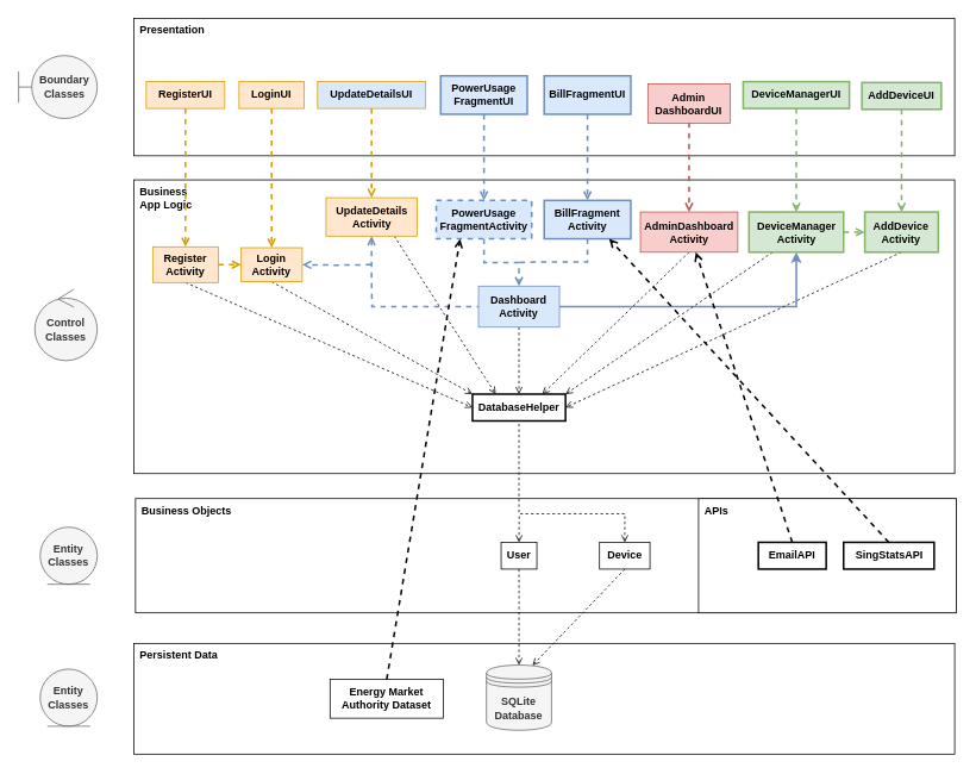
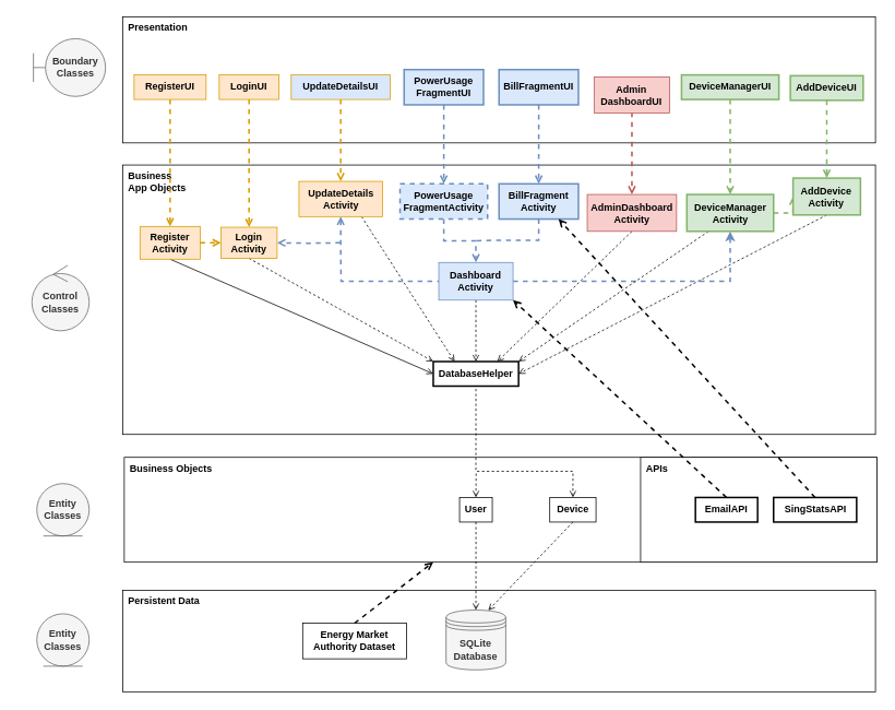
  <mxCell id="0" />
  <mxCell id="1" parent="0" />
- <mxCell id="2" value="Business &lt;br&gt;App Logic" style="rounded=0;whiteSpace=wrap;html=1;align=left;verticalAlign=top;spacingLeft=5;fontStyle=1" vertex="1" parent="1"><mxGeometry x="149" y="201" width="920" height="329" as="geometry" /></mxCell>
+ <mxCell id="2" value="Business &lt;br&gt;App Objects" style="rounded=0;whiteSpace=wrap;html=1;align=left;verticalAlign=top;spacingLeft=5;fontStyle=1" vertex="1" parent="1"><mxGeometry x="149" y="201" width="920" height="329" as="geometry" /></mxCell>
  <mxCell id="3" value="Persistent Data" style="rounded=0;whiteSpace=wrap;html=1;align=left;verticalAlign=top;spacingLeft=5;fontStyle=1" vertex="1" parent="1"><mxGeometry x="149" y="720.25" width="920" height="124" as="geometry" /></mxCell>
  <mxCell id="4" value="Presentation" style="rounded=0;whiteSpace=wrap;html=1;align=left;verticalAlign=top;spacingLeft=5;fontStyle=1" vertex="1" parent="1"><mxGeometry x="149" y="20" width="920" height="154" as="geometry" /></mxCell>
  <mxCell id="5" value="Business Objects" style="rounded=0;whiteSpace=wrap;html=1;align=left;verticalAlign=top;spacingLeft=5;fontStyle=1" vertex="1" parent="1"><mxGeometry x="151" y="558" width="920" height="128" as="geometry" /></mxCell>
  <mxCell id="6" value="&lt;span style=&quot;&quot;&gt;&lt;b&gt;SQLite&lt;br&gt;Database&lt;/b&gt;&lt;/span&gt;" style="shape=datastore;whiteSpace=wrap;html=1;aspect=fixed;fontStyle=0;fillColor=#f5f5f5;fontColor=#333333;strokeColor=#666666;" vertex="1" parent="1"><mxGeometry x="544.25" y="744.5" width="73" height="73" as="geometry" /></mxCell>
- <mxCell id="7" value="Boundary Classes" style="shape=umlBoundary;whiteSpace=wrap;html=1;aspect=fixed;fontStyle=1;fillColor=#f5f5f5;fontColor=#333333;strokeColor=#666666;" vertex="1" parent="1"><mxGeometry x="20" y="61.75" width="88.13" height="70.5" as="geometry" /></mxCell>
+ <mxCell id="7" value="Boundary Classes" style="shape=umlBoundary;whiteSpace=wrap;html=1;aspect=fixed;fontStyle=1;fillColor=#f5f5f5;fontColor=#333333;strokeColor=#666666;" vertex="1" parent="1"><mxGeometry x="40" y="46.75" width="88.13" height="70.5" as="geometry" /></mxCell>
  <mxCell id="8" value="Control Classes" style="ellipse;shape=umlControl;whiteSpace=wrap;html=1;fontStyle=1;fillColor=#f5f5f5;fontColor=#333333;strokeColor=#666666;" vertex="1" parent="1"><mxGeometry x="38.13" y="323.5" width="70" height="80" as="geometry" /></mxCell>
  <mxCell id="9" value="Entity Classes" style="ellipse;shape=umlEntity;whiteSpace=wrap;html=1;aspect=fixed;fontStyle=1;fillColor=#f5f5f5;fontColor=#333333;strokeColor=#666666;" vertex="1" parent="1"><mxGeometry x="44.13" y="590" width="64" height="64" as="geometry" /></mxCell>
  <mxCell id="10" style="edgeStyle=orthogonalEdgeStyle;rounded=0;orthogonalLoop=1;jettySize=auto;html=1;exitX=0.5;exitY=1;exitDx=0;exitDy=0;entryX=0.5;entryY=0;entryDx=0;entryDy=0;dashed=1;endArrow=open;endFill=0;fillColor=#ffe6cc;strokeColor=#d79b00;strokeWidth=2;" edge="1" parent="1" source="13" target="29"><mxGeometry relative="1" as="geometry"><Array as="points"><mxPoint x="304" y="156" /><mxPoint x="303" y="319" /></Array></mxGeometry></mxCell>
  <mxCell id="11" value="RegisterUI" style="rounded=0;whiteSpace=wrap;html=1;fillColor=#ffe6cc;strokeColor=#d79b00;fontStyle=1" vertex="1" parent="1"><mxGeometry x="163" y="91" width="88" height="30" as="geometry" /></mxCell>
  <mxCell id="12" style="edgeStyle=orthogonalEdgeStyle;rounded=0;orthogonalLoop=1;jettySize=auto;html=1;exitX=0.5;exitY=1;exitDx=0;exitDy=0;endArrow=open;endFill=0;dashed=1;fillColor=#ffe6cc;strokeColor=#d79b00;strokeWidth=2;entryX=0.5;entryY=0;entryDx=0;entryDy=0;" edge="1" parent="1" source="11" target="46"><mxGeometry relative="1" as="geometry"><mxPoint x="90" y="174" as="targetPoint" /><Array as="points"><mxPoint x="207" y="148" /><mxPoint x="207" y="148" /></Array><mxPoint x="124.5" y="138" as="sourcePoint" /></mxGeometry></mxCell>
  <mxCell id="13" value="LoginUI" style="rounded=0;whiteSpace=wrap;html=1;fillColor=#ffe6cc;strokeColor=#d79b00;fontStyle=1" vertex="1" parent="1"><mxGeometry x="267" y="91" width="73" height="30" as="geometry" /></mxCell>
  <mxCell id="14" style="edgeStyle=orthogonalEdgeStyle;rounded=0;orthogonalLoop=1;jettySize=auto;html=1;exitX=0.5;exitY=1;exitDx=0;exitDy=0;entryX=0.5;entryY=0;entryDx=0;entryDy=0;dashed=1;endArrow=open;endFill=0;strokeWidth=2;fillColor=#d5e8d4;strokeColor=#82b366;" edge="1" parent="1" source="15" target="27"><mxGeometry relative="1" as="geometry"><mxPoint x="842.71" y="121" as="sourcePoint" /><mxPoint x="842.772" y="254.42" as="targetPoint" /><Array as="points" /></mxGeometry></mxCell>
  <mxCell id="15" value="DeviceManagerUI" style="rounded=0;whiteSpace=wrap;html=1;fillColor=#d5e8d4;strokeColor=#82b366;strokeWidth=2;fontStyle=1" vertex="1" parent="1"><mxGeometry x="832" y="91" width="119" height="30" as="geometry" /></mxCell>
  <mxCell id="16" style="edgeStyle=orthogonalEdgeStyle;rounded=0;orthogonalLoop=1;jettySize=auto;html=1;exitX=0.5;exitY=1;exitDx=0;exitDy=0;entryX=0.5;entryY=0;entryDx=0;entryDy=0;strokeWidth=2;fillColor=#ffe6cc;strokeColor=#d79b00;dashed=1;endArrow=open;endFill=0;" edge="1" parent="1" source="17" target="20"><mxGeometry relative="1" as="geometry" /></mxCell>
  <mxCell id="17" value="UpdateDetailsUI" style="rounded=0;whiteSpace=wrap;html=1;fillColor=#dae8fc;strokeColor=#d79b00;fontStyle=1;" vertex="1" parent="1"><mxGeometry x="355" y="91" width="121" height="30" as="geometry" /></mxCell>
  <mxCell id="18" style="rounded=0;orthogonalLoop=1;jettySize=auto;html=1;exitX=0.75;exitY=1;exitDx=0;exitDy=0;entryX=0.25;entryY=0;entryDx=0;entryDy=0;dashed=1;endArrow=open;endFill=0;" edge="1" parent="1" source="20" target="41"><mxGeometry relative="1" as="geometry" /></mxCell>
  <mxCell id="19" style="edgeStyle=orthogonalEdgeStyle;rounded=0;orthogonalLoop=1;jettySize=auto;html=1;exitX=0.5;exitY=1;exitDx=0;exitDy=0;dashed=1;strokeWidth=2;fillColor=#dae8fc;strokeColor=#6c8ebf;endArrow=none;endFill=0;startArrow=open;startFill=0;entryX=0;entryY=0.5;entryDx=0;entryDy=0;" edge="1" parent="1" source="20" target="24"><mxGeometry relative="1" as="geometry"><mxPoint x="499" y="269" as="targetPoint" /><mxPoint x="465.51" y="242.02" as="sourcePoint" /><Array as="points"><mxPoint x="416" y="310" /><mxPoint x="416" y="310" /><mxPoint x="416" y="343" /></Array></mxGeometry></mxCell>
  <mxCell id="20" value="UpdateDetails&lt;br&gt;Activity" style="rounded=0;whiteSpace=wrap;html=1;fillColor=#ffe6cc;strokeColor=#d79b00;fontStyle=1" vertex="1" parent="1"><mxGeometry x="364.5" y="221" width="102" height="43" as="geometry" /></mxCell>
- <mxCell id="21" style="edgeStyle=orthogonalEdgeStyle;rounded=0;orthogonalLoop=1;jettySize=auto;html=1;exitX=1;exitY=0.5;exitDx=0;exitDy=0;fillColor=#dae8fc;strokeColor=#6c8ebf;strokeWidth=2;dashed=0;" edge="1" parent="1" source="24" target="27"><mxGeometry relative="1" as="geometry" /></mxCell>
+ <mxCell id="21" style="edgeStyle=orthogonalEdgeStyle;rounded=0;orthogonalLoop=1;jettySize=auto;html=1;exitX=1;exitY=0.5;exitDx=0;exitDy=0;fillColor=#dae8fc;strokeColor=#6c8ebf;strokeWidth=2;dashed=1;" edge="1" parent="1" source="24" target="27"><mxGeometry relative="1" as="geometry" /></mxCell>
  <mxCell id="22" style="edgeStyle=orthogonalEdgeStyle;rounded=0;orthogonalLoop=1;jettySize=auto;html=1;exitX=0.5;exitY=1;exitDx=0;exitDy=0;entryX=0.5;entryY=0;entryDx=0;entryDy=0;endArrow=open;endFill=0;dashed=1;" edge="1" parent="1" source="24" target="41"><mxGeometry relative="1" as="geometry" /></mxCell>
  <mxCell id="23" style="edgeStyle=orthogonalEdgeStyle;rounded=0;orthogonalLoop=1;jettySize=auto;html=1;entryX=1;entryY=0.5;entryDx=0;entryDy=0;fillColor=#dae8fc;strokeColor=#6c8ebf;dashed=1;endArrow=open;endFill=0;strokeWidth=2;" edge="1" parent="1" target="29"><mxGeometry relative="1" as="geometry"><mxPoint x="415" y="296" as="sourcePoint" /></mxGeometry></mxCell>
  <mxCell id="24" value="Dashboard&lt;br&gt;Activity" style="rounded=0;whiteSpace=wrap;html=1;fillColor=#dae8fc;strokeColor=#6c8ebf;fontStyle=1" vertex="1" parent="1"><mxGeometry x="535.36" y="320" width="90.76" height="46" as="geometry" /></mxCell>
  <mxCell id="25" style="rounded=0;orthogonalLoop=1;jettySize=auto;html=1;exitX=0.25;exitY=1;exitDx=0;exitDy=0;entryX=1;entryY=0;entryDx=0;entryDy=0;dashed=1;endArrow=open;endFill=0;" edge="1" parent="1" source="27" target="41"><mxGeometry relative="1" as="geometry" /></mxCell>
  <mxCell id="26" style="edgeStyle=orthogonalEdgeStyle;rounded=0;orthogonalLoop=1;jettySize=auto;html=1;exitX=1;exitY=0.5;exitDx=0;exitDy=0;entryX=0;entryY=0.5;entryDx=0;entryDy=0;endArrow=open;endFill=0;fillColor=#d5e8d4;strokeColor=#82b366;strokeWidth=2;dashed=1;" edge="1" parent="1" source="27" target="51"><mxGeometry relative="1" as="geometry" /></mxCell>
  <mxCell id="27" value="DeviceManager&lt;br&gt;Activity" style="rounded=0;whiteSpace=wrap;html=1;fillColor=#d5e8d4;strokeColor=#82b366;strokeWidth=2;fontStyle=1" vertex="1" parent="1"><mxGeometry x="838.5" y="237" width="106" height="45" as="geometry" /></mxCell>
  <mxCell id="28" style="rounded=0;orthogonalLoop=1;jettySize=auto;html=1;exitX=0.5;exitY=1;exitDx=0;exitDy=0;entryX=0;entryY=0;entryDx=0;entryDy=0;dashed=1;endArrow=open;endFill=0;" edge="1" parent="1" source="29" target="41"><mxGeometry relative="1" as="geometry" /></mxCell>
  <mxCell id="29" value="Login&lt;br&gt;Activity" style="rounded=0;whiteSpace=wrap;html=1;fillColor=#ffe6cc;strokeColor=#d79b00;fontStyle=1" vertex="1" parent="1"><mxGeometry x="269.19" y="277" width="68.63" height="38" as="geometry" /></mxCell>
  <mxCell id="30" value="Device" style="rounded=0;whiteSpace=wrap;html=1;fontStyle=1" vertex="1" parent="1"><mxGeometry x="671" y="607" width="56.5" height="30" as="geometry" /></mxCell>
  <mxCell id="31" style="edgeStyle=orthogonalEdgeStyle;rounded=0;orthogonalLoop=1;jettySize=auto;html=1;exitX=0.5;exitY=0;exitDx=0;exitDy=0;endArrow=none;endFill=0;dashed=1;startArrow=open;startFill=0;" edge="1" parent="1" source="32"><mxGeometry relative="1" as="geometry"><mxPoint x="581" y="575" as="targetPoint" /></mxGeometry></mxCell>
  <mxCell id="32" value="User" style="rounded=0;whiteSpace=wrap;html=1;fontStyle=1" vertex="1" parent="1"><mxGeometry x="560.75" y="607" width="40" height="30" as="geometry" /></mxCell>
  <mxCell id="33" style="edgeStyle=orthogonalEdgeStyle;rounded=0;orthogonalLoop=1;jettySize=auto;html=1;exitX=0.5;exitY=1;exitDx=0;exitDy=0;dashed=1;endArrow=open;endFill=0;strokeWidth=1;entryX=0.5;entryY=0;entryDx=0;entryDy=0;" edge="1" parent="1" source="32" target="6"><mxGeometry relative="1" as="geometry"><mxPoint x="585" y="613" as="targetPoint" /><Array as="points"><mxPoint x="581" y="653" /><mxPoint x="581" y="653" /></Array><mxPoint x="692.5" y="637" as="sourcePoint" /></mxGeometry></mxCell>
  <mxCell id="34" value="Entity Classes" style="ellipse;shape=umlEntity;whiteSpace=wrap;html=1;aspect=fixed;fontStyle=1;fillColor=#f5f5f5;fontColor=#333333;strokeColor=#666666;" vertex="1" parent="1"><mxGeometry x="44.13" y="749" width="64" height="64" as="geometry" /></mxCell>
  <mxCell id="35" style="edgeStyle=orthogonalEdgeStyle;rounded=0;orthogonalLoop=1;jettySize=auto;html=1;exitX=0.5;exitY=1;exitDx=0;exitDy=0;entryX=0.5;entryY=0;entryDx=0;entryDy=0;dashed=1;fillColor=#f8cecc;strokeColor=#b85450;strokeWidth=2;endArrow=open;endFill=0;" edge="1" parent="1" source="36" target="40"><mxGeometry relative="1" as="geometry"><Array as="points"><mxPoint x="771.87" y="119" /><mxPoint x="771.87" y="316" /></Array></mxGeometry></mxCell>
  <mxCell id="36" value="Admin&lt;br&gt;DashboardUI" style="rounded=0;whiteSpace=wrap;html=1;fillColor=#f8cecc;strokeColor=#b85450;fontStyle=1;" vertex="1" parent="1"><mxGeometry x="725.18" y="93.5" width="92.38" height="44" as="geometry" /></mxCell>
  <mxCell id="37" value="Energy Market Authority Dataset" style="rounded=0;whiteSpace=wrap;html=1;fontStyle=1;strokeWidth=1;" vertex="1" parent="1"><mxGeometry x="369" y="760.5" width="127" height="43.5" as="geometry" /></mxCell>
- <mxCell id="38" style="rounded=0;orthogonalLoop=1;jettySize=auto;html=1;exitX=0.5;exitY=0;exitDx=0;exitDy=0;entryX=0.25;entryY=1;entryDx=0;entryDy=0;dashed=1;strokeWidth=2;endArrow=open;endFill=0;" edge="1" parent="1" source="37" target="55"><mxGeometry relative="1" as="geometry" /></mxCell>
+ <mxCell id="38" style="rounded=0;orthogonalLoop=1;jettySize=auto;html=1;exitX=0.5;exitY=0;exitDx=0;exitDy=0;dashed=1;strokeWidth=2;endArrow=open;endFill=0;" edge="1" parent="1" source="37" target="5"><mxGeometry relative="1" as="geometry" /></mxCell>
  <mxCell id="39" style="rounded=0;orthogonalLoop=1;jettySize=auto;html=1;exitX=0.5;exitY=1;exitDx=0;exitDy=0;entryX=0.75;entryY=0;entryDx=0;entryDy=0;dashed=1;endArrow=open;endFill=0;" edge="1" parent="1" source="40" target="41"><mxGeometry relative="1" as="geometry" /></mxCell>
  <mxCell id="40" value="AdminDashboard&lt;br&gt;Activity" style="rounded=0;whiteSpace=wrap;html=1;fillColor=#f8cecc;strokeColor=#b85450;fontStyle=1;" vertex="1" parent="1"><mxGeometry x="716.8" y="237" width="109.13" height="45" as="geometry" /></mxCell>
  <mxCell id="41" value="DatabaseHelper" style="rounded=0;whiteSpace=wrap;html=1;fontStyle=1;strokeWidth=2;" vertex="1" parent="1"><mxGeometry x="528.62" y="441" width="104.25" height="30" as="geometry" /></mxCell>
  <mxCell id="42" style="edgeStyle=orthogonalEdgeStyle;rounded=0;orthogonalLoop=1;jettySize=auto;html=1;exitX=0.5;exitY=0;exitDx=0;exitDy=0;endArrow=none;endFill=0;dashed=1;entryX=0.5;entryY=1;entryDx=0;entryDy=0;startArrow=open;startFill=0;" edge="1" parent="1" source="30" target="41"><mxGeometry relative="1" as="geometry"><mxPoint x="832" y="612" as="targetPoint" /><Array as="points"><mxPoint x="699" y="575" /><mxPoint x="581" y="575" /></Array><mxPoint x="1016" y="584" as="sourcePoint" /></mxGeometry></mxCell>
  <mxCell id="43" style="edgeStyle=orthogonalEdgeStyle;rounded=0;orthogonalLoop=1;jettySize=auto;html=1;exitX=0.5;exitY=1;exitDx=0;exitDy=0;entryX=0.5;entryY=0;entryDx=0;entryDy=0;strokeWidth=2;fillColor=#dae8fc;strokeColor=#6c8ebf;endArrow=open;endFill=0;dashed=1;" edge="1" parent="1" source="44" target="55"><mxGeometry relative="1" as="geometry" /></mxCell>
  <mxCell id="44" value="PowerUsage&lt;br&gt;FragmentUI" style="rounded=0;whiteSpace=wrap;html=1;fillColor=#dae8fc;strokeColor=#6c8ebf;strokeWidth=2;fontStyle=1" vertex="1" parent="1"><mxGeometry x="493" y="84.5" width="97" height="43" as="geometry" /></mxCell>
- <mxCell id="45" style="rounded=0;orthogonalLoop=1;jettySize=auto;html=1;exitX=0.5;exitY=1;exitDx=0;exitDy=0;entryX=0;entryY=0.5;entryDx=0;entryDy=0;startArrow=none;startFill=0;dashed=1;endArrow=open;endFill=0;" edge="1" parent="1" source="46" target="41"><mxGeometry relative="1" as="geometry" /></mxCell>
+ <mxCell id="45" style="rounded=0;orthogonalLoop=1;jettySize=auto;html=1;exitX=0.5;exitY=1;exitDx=0;exitDy=0;entryX=0;entryY=0.5;entryDx=0;entryDy=0;startArrow=none;startFill=0;dashed=0;endArrow=open;endFill=0;" edge="1" parent="1" source="46" target="41"><mxGeometry relative="1" as="geometry" /></mxCell>
  <mxCell id="46" value="Register&lt;br&gt;Activity" style="rounded=0;whiteSpace=wrap;html=1;fillColor=#ffe6cc;strokeColor=#d79b00;fontStyle=1" vertex="1" parent="1"><mxGeometry x="170.25" y="276" width="73.5" height="40" as="geometry" /></mxCell>
  <mxCell id="47" style="edgeStyle=orthogonalEdgeStyle;rounded=0;orthogonalLoop=1;jettySize=auto;html=1;exitX=1;exitY=0.5;exitDx=0;exitDy=0;entryX=0;entryY=0.5;entryDx=0;entryDy=0;strokeWidth=2;endArrow=open;endFill=0;fillColor=#ffe6cc;strokeColor=#d79b00;dashed=1;" edge="1" parent="1" source="46" target="29"><mxGeometry relative="1" as="geometry" /></mxCell>
  <mxCell id="48" style="edgeStyle=orthogonalEdgeStyle;rounded=0;orthogonalLoop=1;jettySize=auto;html=1;exitX=0.5;exitY=1;exitDx=0;exitDy=0;entryX=0.5;entryY=0;entryDx=0;entryDy=0;fillColor=#d5e8d4;strokeColor=#82b366;strokeWidth=2;dashed=1;endArrow=open;endFill=0;" edge="1" parent="1" source="49" target="51"><mxGeometry relative="1" as="geometry" /></mxCell>
  <mxCell id="49" value="AddDeviceUI" style="rounded=0;whiteSpace=wrap;html=1;fillColor=#d5e8d4;strokeColor=#82b366;strokeWidth=2;fontStyle=1" vertex="1" parent="1"><mxGeometry x="965" y="92" width="89" height="30" as="geometry" /></mxCell>
  <mxCell id="50" style="rounded=0;orthogonalLoop=1;jettySize=auto;html=1;exitX=0.5;exitY=1;exitDx=0;exitDy=0;entryX=1;entryY=0.5;entryDx=0;entryDy=0;dashed=1;endArrow=open;endFill=0;" edge="1" parent="1" source="51" target="41"><mxGeometry relative="1" as="geometry" /></mxCell>
- <mxCell id="51" value="AddDevice&lt;br&gt;Activity" style="rounded=0;whiteSpace=wrap;html=1;fillColor=#d5e8d4;strokeColor=#82b366;strokeWidth=2;fontStyle=1" vertex="1" parent="1"><mxGeometry x="968.31" y="237" width="82.37" height="45" as="geometry" /></mxCell>
+ <mxCell id="51" value="AddDevice&lt;br&gt;Activity" style="rounded=0;whiteSpace=wrap;html=1;fillColor=#d5e8d4;strokeColor=#82b366;strokeWidth=2;fontStyle=1" vertex="1" parent="1"><mxGeometry x="968.31" y="217" width="82.37" height="45" as="geometry" /></mxCell>
  <mxCell id="52" style="edgeStyle=orthogonalEdgeStyle;rounded=0;orthogonalLoop=1;jettySize=auto;html=1;exitX=0.5;exitY=1;exitDx=0;exitDy=0;entryX=0.5;entryY=0;entryDx=0;entryDy=0;strokeWidth=2;fillColor=#dae8fc;strokeColor=#6c8ebf;endArrow=open;endFill=0;dashed=1;" edge="1" parent="1" source="53" target="57"><mxGeometry relative="1" as="geometry" /></mxCell>
  <mxCell id="53" value="BillFragmentUI" style="rounded=0;whiteSpace=wrap;html=1;fillColor=#dae8fc;strokeColor=#6c8ebf;strokeWidth=2;fontStyle=1" vertex="1" parent="1"><mxGeometry x="609" y="84.5" width="97" height="43" as="geometry" /></mxCell>
  <mxCell id="54" style="edgeStyle=orthogonalEdgeStyle;rounded=0;orthogonalLoop=1;jettySize=auto;html=1;exitX=0.5;exitY=1;exitDx=0;exitDy=0;entryX=0.5;entryY=0;entryDx=0;entryDy=0;fillColor=#dae8fc;strokeColor=#6c8ebf;strokeWidth=2;endArrow=open;endFill=0;dashed=1;" edge="1" parent="1" source="55" target="24"><mxGeometry relative="1" as="geometry" /></mxCell>
  <mxCell id="55" value="PowerUsage&lt;br&gt;FragmentActivity" style="rounded=0;whiteSpace=wrap;html=1;fillColor=#dae8fc;strokeColor=#6c8ebf;strokeWidth=2;fontStyle=1;dashed=1;" vertex="1" parent="1"><mxGeometry x="488" y="224" width="107" height="43" as="geometry" /></mxCell>
  <mxCell id="56" style="edgeStyle=orthogonalEdgeStyle;rounded=0;orthogonalLoop=1;jettySize=auto;html=1;exitX=0.5;exitY=1;exitDx=0;exitDy=0;fillColor=#dae8fc;strokeColor=#6c8ebf;dashed=1;endArrow=none;endFill=0;strokeWidth=2;" edge="1" parent="1" source="57"><mxGeometry relative="1" as="geometry"><mxPoint x="581.208" y="293.594" as="targetPoint" /><Array as="points"><mxPoint x="658" y="293" /><mxPoint x="601" y="293" /></Array></mxGeometry></mxCell>
  <mxCell id="57" value="BillFragment&lt;br&gt;Activity" style="rounded=0;whiteSpace=wrap;html=1;fillColor=#dae8fc;strokeColor=#6c8ebf;strokeWidth=2;fontStyle=1" vertex="1" parent="1"><mxGeometry x="609" y="224" width="97" height="43" as="geometry" /></mxCell>
  <mxCell id="58" style="rounded=0;orthogonalLoop=1;jettySize=auto;html=1;exitX=0.5;exitY=1;exitDx=0;exitDy=0;entryX=0.707;entryY=0.005;entryDx=0;entryDy=0;entryPerimeter=0;dashed=1;endArrow=open;endFill=0;" edge="1" parent="1" source="30" target="6"><mxGeometry relative="1" as="geometry" /></mxCell>
  <mxCell id="59" value="APIs" style="rounded=0;whiteSpace=wrap;html=1;fontStyle=1;align=left;verticalAlign=top;spacingLeft=5;" vertex="1" parent="1"><mxGeometry x="782" y="558" width="289" height="128" as="geometry" /></mxCell>
  <mxCell id="60" value="EmailAPI" style="rounded=0;whiteSpace=wrap;html=1;fontStyle=1;strokeWidth=2;" vertex="1" parent="1"><mxGeometry x="849" y="607" width="76" height="30" as="geometry" /></mxCell>
  <mxCell id="61" value="SingStatsAPI" style="rounded=0;whiteSpace=wrap;html=1;fontStyle=1;strokeWidth=2;" vertex="1" parent="1"><mxGeometry x="944.5" y="607" width="101.5" height="30" as="geometry" /></mxCell>
- <mxCell id="62" style="rounded=0;orthogonalLoop=1;jettySize=auto;html=1;exitX=0.5;exitY=0;exitDx=0;exitDy=0;dashed=1;strokeWidth=2;endArrow=open;endFill=0;" edge="1" parent="1" source="60" target="40"><mxGeometry relative="1" as="geometry"><mxPoint x="-106.971" y="293" as="targetPoint" /></mxGeometry></mxCell>
+ <mxCell id="62" style="rounded=0;orthogonalLoop=1;jettySize=auto;html=1;exitX=0.5;exitY=0;exitDx=0;exitDy=0;entryX=1;entryY=1;entryDx=0;entryDy=0;dashed=1;strokeWidth=2;endArrow=open;endFill=0;" edge="1" parent="1" source="60" target="24"><mxGeometry relative="1" as="geometry"><mxPoint x="-106.971" y="293" as="targetPoint" /></mxGeometry></mxCell>
  <mxCell id="63" style="rounded=0;orthogonalLoop=1;jettySize=auto;html=1;exitX=0.5;exitY=0;exitDx=0;exitDy=0;entryX=0.75;entryY=1;entryDx=0;entryDy=0;endArrow=open;endFill=0;dashed=1;strokeWidth=2;" edge="1" parent="1" source="61" target="57"><mxGeometry relative="1" as="geometry"><mxPoint x="800" y="386" as="targetPoint" /></mxGeometry></mxCell>
